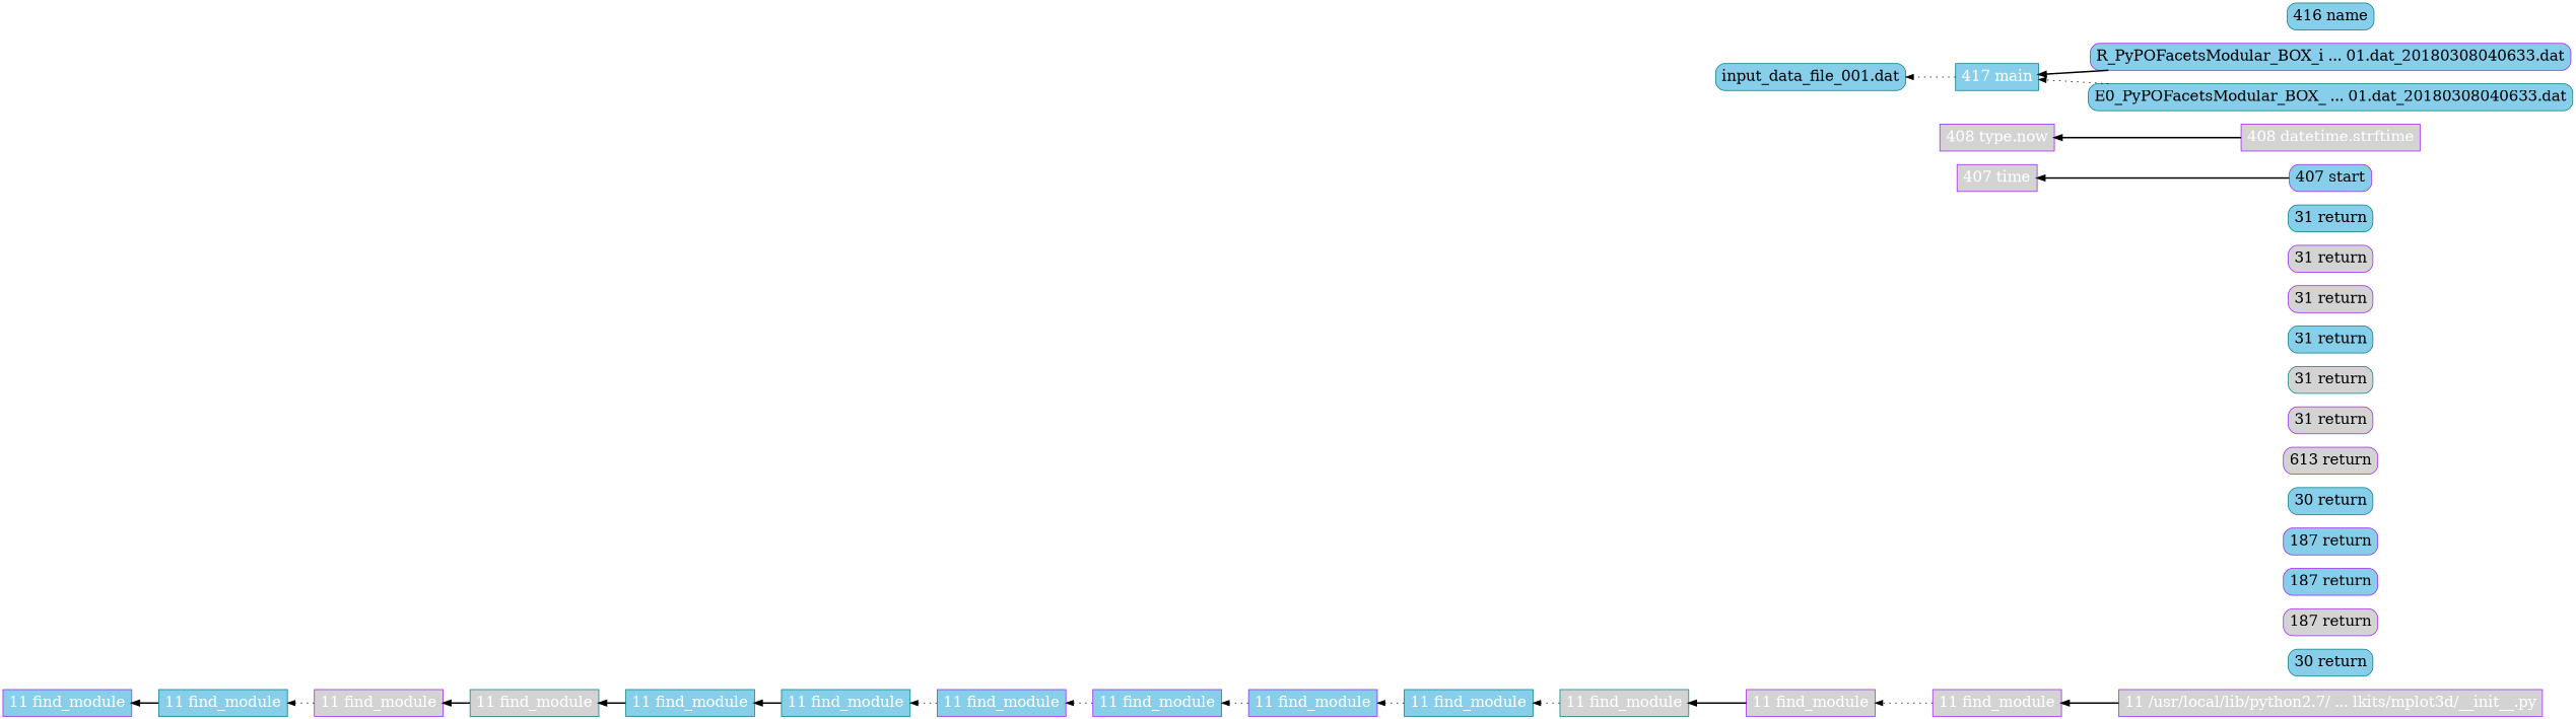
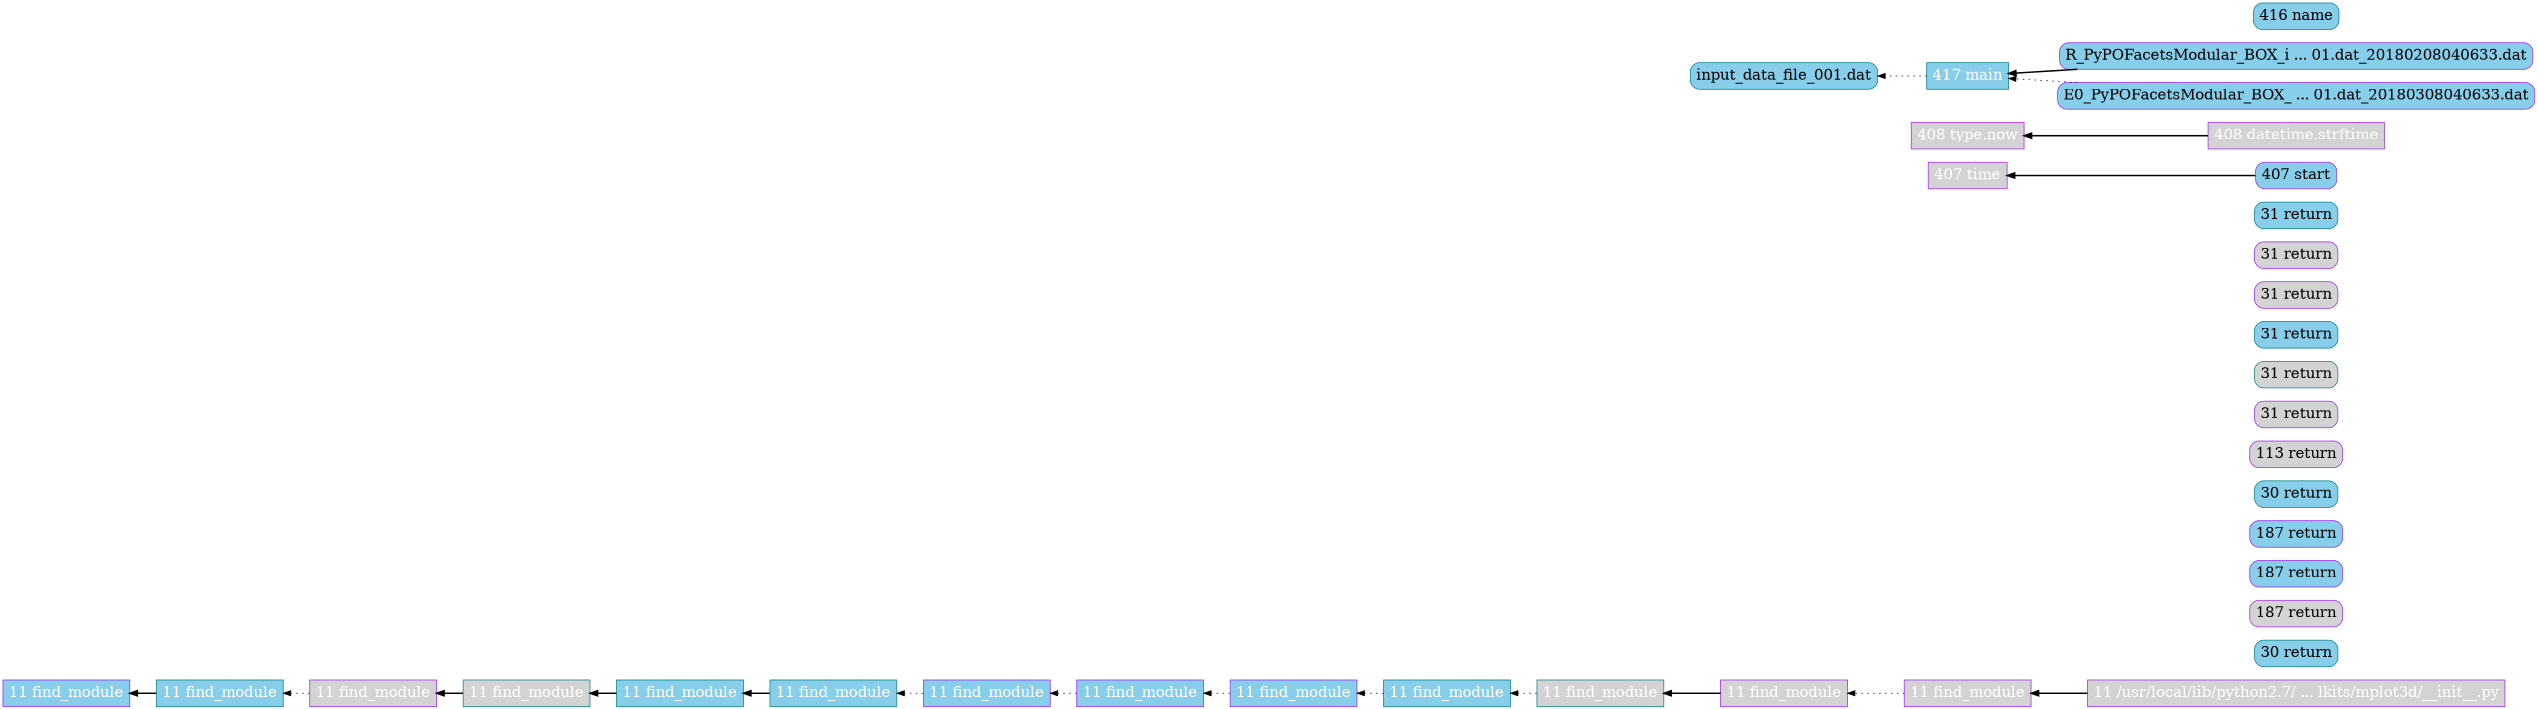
  digraph {
    rankdir=RL
    node [color=purple fillcolor=skyblue fontcolor=white fontsize=20 shape=box style=filled]
    edge [style=bold]
    n1 [label="11 find_module"]
    n2 [color=teal fontcolor=black label="30 return" style="rounded,filled"]
    n3 [color=teal label="11 find_module"]
    n4 [fillcolor=lightgrey fontcolor=black label="187 return" style="rounded,filled"]
    n5 [fillcolor=lightgrey label="11 find_module"]
    n6 [fontcolor=black label="187 return" style="rounded,filled"]
    n7 [color=teal fillcolor=lightgrey label="11 find_module"]
    n8 [fontcolor=black label="187 return" style="rounded,filled"]
    n9 [color=teal label="11 find_module"]
    n10 [color=teal fontcolor=black label="30 return" style="rounded,filled"]
    n11 [color=teal label="11 find_module"]
-   n12 [fillcolor=lightgrey fontcolor=black label="613 return" style="rounded,filled"]
+   n12 [fillcolor=lightgrey fontcolor=black label="113 return" style="rounded,filled"]
    n13 [label="11 find_module"]
    n14 [fillcolor=lightgrey fontcolor=black label="31 return" style="rounded,filled"]
    n15 [label="11 find_module"]
    n16 [color=teal fillcolor=lightgrey fontcolor=black label="31 return" style="rounded,filled"]
    n17 [label="11 find_module"]
    n18 [color=teal fontcolor=black label="31 return" style="rounded,filled"]
    n19 [color=teal label="11 find_module"]
    n20 [fillcolor=lightgrey fontcolor=black label="31 return" style="rounded,filled"]
    n21 [color=teal fillcolor=lightgrey label="11 find_module"]
    n22 [fillcolor=lightgrey fontcolor=black label="31 return" style="rounded,filled"]
    n23 [fillcolor=lightgrey label="11 find_module"]
    n24 [color=teal fontcolor=black label="31 return" style="rounded,filled"]
    n25 [fillcolor=lightgrey label="11 find_module"]
    n26 [fillcolor=lightgrey label="11 /usr/local/lib/python2.7/ ... lkits/mplot3d/__init__.py"]
    n27 [fillcolor=lightgrey label="407 time"]
    n28 [fontcolor=black label="407 start" style="rounded,filled"]
    n29 [fillcolor=lightgrey label="408 type.now"]
    n30 [fillcolor=lightgrey label="408 datetime.strftime"]
    n31 [color=teal fontcolor=black label="input_data_file_001.dat" style="rounded,filled"]
-   n32 [fontcolor=black label="R_PyPOFacetsModular_BOX_i ... 01.dat_20180308040633.dat" style="rounded,filled"]
+   n32 [fontcolor=black label="R_PyPOFacetsModular_BOX_i ... 01.dat_20180208040633.dat" style="rounded,filled"]
    n33 [color=teal label="417 main"]
-   n34 [color=teal fontcolor=black label="E0_PyPOFacetsModular_BOX_ ... 01.dat_20180308040633.dat" style="rounded,filled"]
+   n34 [fontcolor=black label="E0_PyPOFacetsModular_BOX_ ... 01.dat_20180308040633.dat" style="rounded,filled"]
    n35 [color=teal fontcolor=black label="416 name" style="rounded,filled"]
    n3 -> n1
    n5 -> n3 [style=dotted]
    n7 -> n5
    n9 -> n7
    n11 -> n9
    n13 -> n11 [style=dotted]
    n15 -> n13 [style=dotted]
    n17 -> n15 [style=dotted]
    n19 -> n17 [style=dotted]
    n21 -> n19 [style=dotted]
    n23 -> n21
    n25 -> n23 [style=dotted]
    n26 -> n25
    n28 -> n27
    n30 -> n29
    n32 -> n33
    n33 -> n31 [style=dotted]
    n34 -> n33 [style=dotted]
  }
